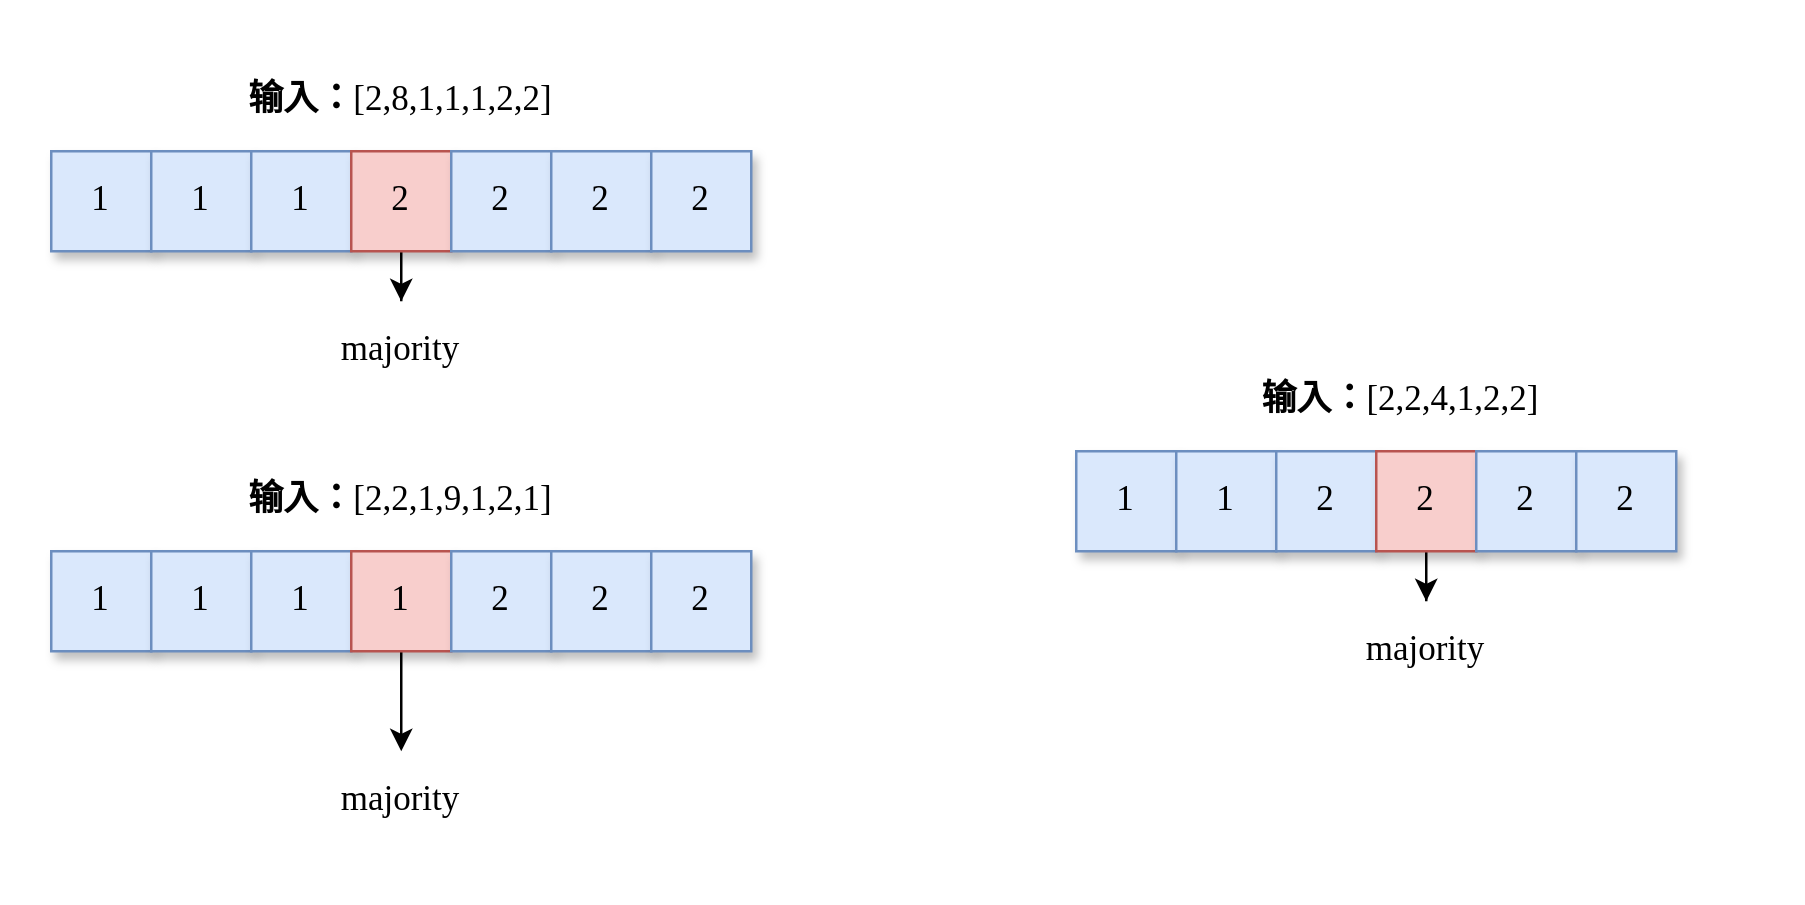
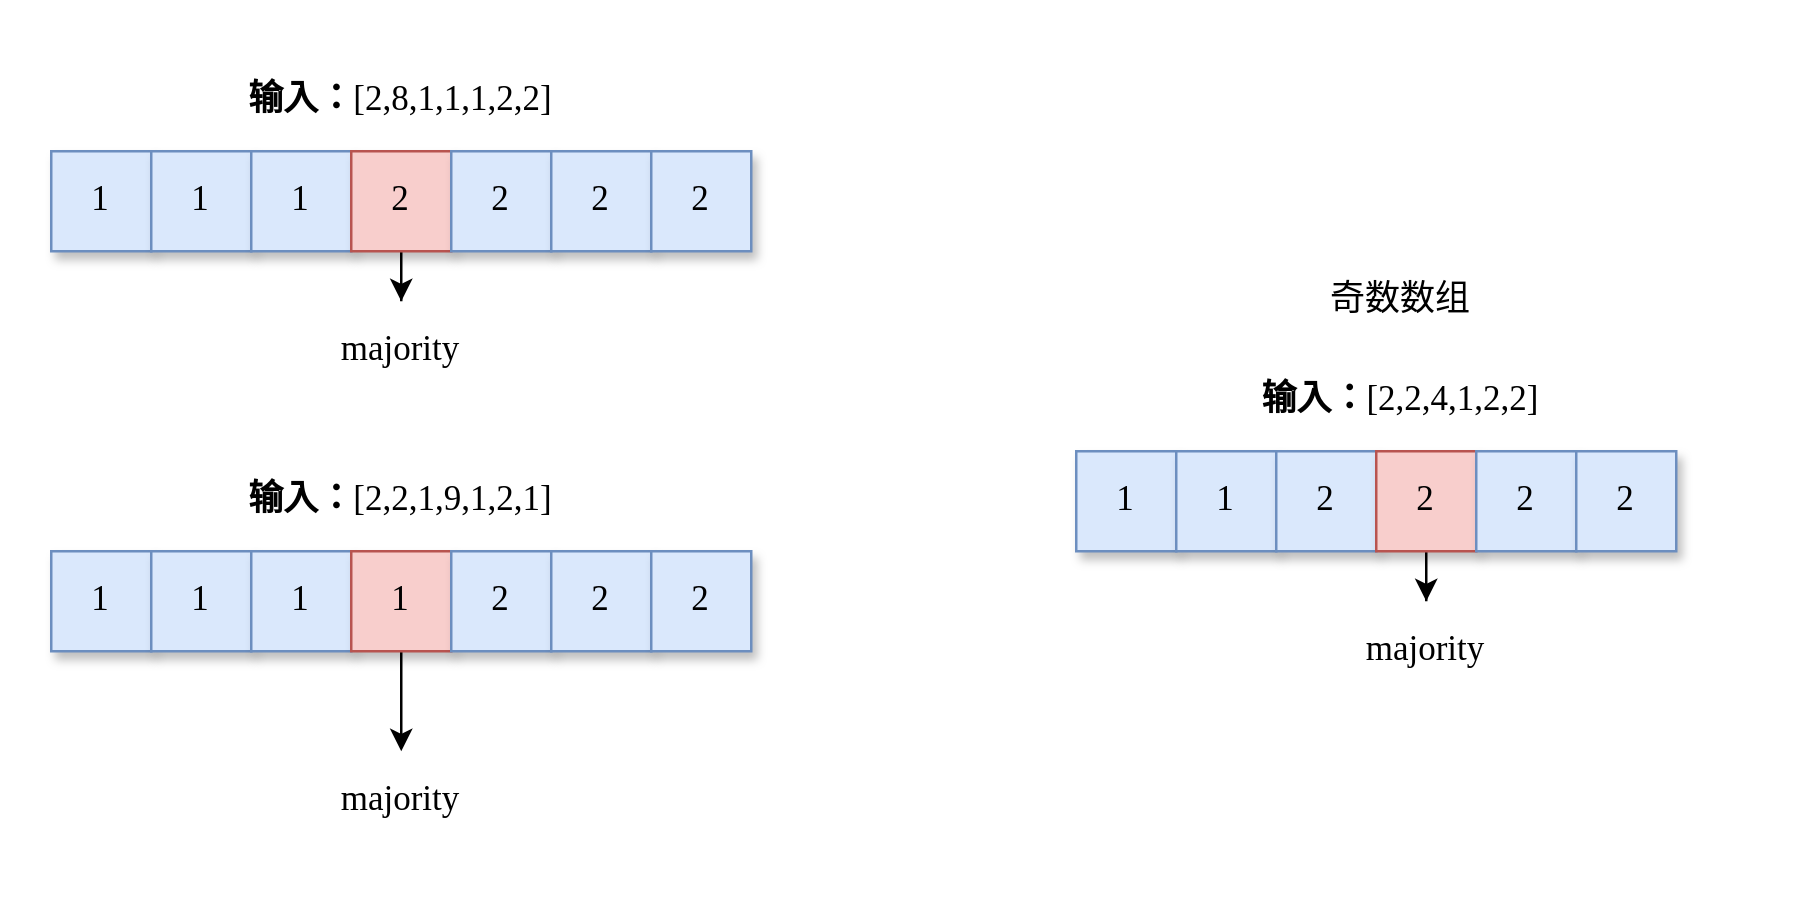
  <mxCell id="0" />
  <mxCell id="1" parent="0" />
  <mxCell id="2" value="&lt;font style=&quot;font-size: 14px&quot; face=&quot;Comic Sans MS&quot;&gt;1&lt;/font&gt;" style="rounded=0;whiteSpace=wrap;html=1;shadow=1;sketch=0;fillColor=#dae8fc;strokeColor=#6c8ebf;" vertex="1" parent="1"><mxGeometry x="20" y="60" width="40" height="40" as="geometry" /></mxCell>
  <mxCell id="3" value="&lt;font style=&quot;font-size: 14px&quot; face=&quot;Comic Sans MS&quot;&gt;1&lt;/font&gt;" style="rounded=0;whiteSpace=wrap;html=1;shadow=1;sketch=0;fillColor=#dae8fc;strokeColor=#6c8ebf;" vertex="1" parent="1"><mxGeometry x="60" y="60" width="40" height="40" as="geometry" /></mxCell>
  <mxCell id="4" value="&lt;font style=&quot;font-size: 14px&quot; face=&quot;Comic Sans MS&quot;&gt;1&lt;/font&gt;" style="rounded=0;whiteSpace=wrap;html=1;shadow=1;sketch=0;fillColor=#dae8fc;strokeColor=#6c8ebf;" vertex="1" parent="1"><mxGeometry x="100" y="60" width="40" height="40" as="geometry" /></mxCell>
  <mxCell id="5" style="edgeStyle=orthogonalEdgeStyle;rounded=0;orthogonalLoop=1;jettySize=auto;html=1;exitX=0.5;exitY=1;exitDx=0;exitDy=0;fontFamily=Comic Sans MS;fontSize=14;" edge="1" parent="1" source="6" target="20"><mxGeometry relative="1" as="geometry" /></mxCell>
  <mxCell id="6" value="&lt;font style=&quot;font-size: 14px&quot; face=&quot;Comic Sans MS&quot;&gt;2&lt;/font&gt;" style="rounded=0;whiteSpace=wrap;html=1;shadow=1;sketch=0;fillColor=#f8cecc;strokeColor=#b85450;" vertex="1" parent="1"><mxGeometry x="140" y="60" width="40" height="40" as="geometry" /></mxCell>
  <mxCell id="7" value="&lt;font style=&quot;font-size: 14px&quot; face=&quot;Comic Sans MS&quot;&gt;2&lt;/font&gt;" style="rounded=0;whiteSpace=wrap;html=1;shadow=1;sketch=0;fillColor=#dae8fc;strokeColor=#6c8ebf;" vertex="1" parent="1"><mxGeometry x="180" y="60" width="40" height="40" as="geometry" /></mxCell>
  <mxCell id="8" value="&lt;font style=&quot;font-size: 14px&quot; face=&quot;Comic Sans MS&quot;&gt;2&lt;/font&gt;" style="rounded=0;whiteSpace=wrap;html=1;shadow=1;sketch=0;fillColor=#dae8fc;strokeColor=#6c8ebf;" vertex="1" parent="1"><mxGeometry x="220" y="60" width="40" height="40" as="geometry" /></mxCell>
  <mxCell id="9" value="&lt;font style=&quot;font-size: 14px&quot; face=&quot;Comic Sans MS&quot;&gt;2&lt;/font&gt;" style="rounded=0;whiteSpace=wrap;html=1;shadow=1;sketch=0;fillColor=#dae8fc;strokeColor=#6c8ebf;" vertex="1" parent="1"><mxGeometry x="260" y="60" width="40" height="40" as="geometry" /></mxCell>
  <mxCell id="10" value="&lt;font style=&quot;font-size: 14px&quot; face=&quot;Comic Sans MS&quot;&gt;1&lt;/font&gt;" style="rounded=0;whiteSpace=wrap;html=1;shadow=1;sketch=0;fillColor=#dae8fc;strokeColor=#6c8ebf;" vertex="1" parent="1"><mxGeometry x="20" y="220" width="40" height="40" as="geometry" /></mxCell>
  <mxCell id="11" value="&lt;font style=&quot;font-size: 14px&quot; face=&quot;Comic Sans MS&quot;&gt;1&lt;/font&gt;" style="rounded=0;whiteSpace=wrap;html=1;shadow=1;sketch=0;fillColor=#dae8fc;strokeColor=#6c8ebf;" vertex="1" parent="1"><mxGeometry x="60" y="220" width="40" height="40" as="geometry" /></mxCell>
  <mxCell id="12" value="&lt;font style=&quot;font-size: 14px&quot; face=&quot;Comic Sans MS&quot;&gt;1&lt;/font&gt;" style="rounded=0;whiteSpace=wrap;html=1;shadow=1;sketch=0;fillColor=#dae8fc;strokeColor=#6c8ebf;" vertex="1" parent="1"><mxGeometry x="100" y="220" width="40" height="40" as="geometry" /></mxCell>
  <mxCell id="13" style="edgeStyle=orthogonalEdgeStyle;rounded=0;orthogonalLoop=1;jettySize=auto;html=1;exitX=0.5;exitY=1;exitDx=0;exitDy=0;entryX=0.5;entryY=0;entryDx=0;entryDy=0;fontFamily=Comic Sans MS;fontSize=14;" edge="1" parent="1" source="14" target="21"><mxGeometry relative="1" as="geometry" /></mxCell>
  <mxCell id="14" value="&lt;font style=&quot;font-size: 14px&quot; face=&quot;Comic Sans MS&quot;&gt;1&lt;/font&gt;" style="rounded=0;whiteSpace=wrap;html=1;shadow=1;sketch=0;fillColor=#f8cecc;strokeColor=#b85450;" vertex="1" parent="1"><mxGeometry x="140" y="220" width="40" height="40" as="geometry" /></mxCell>
  <mxCell id="15" value="&lt;font style=&quot;font-size: 14px&quot; face=&quot;Comic Sans MS&quot;&gt;2&lt;/font&gt;" style="rounded=0;whiteSpace=wrap;html=1;shadow=1;sketch=0;fillColor=#dae8fc;strokeColor=#6c8ebf;" vertex="1" parent="1"><mxGeometry x="180" y="220" width="40" height="40" as="geometry" /></mxCell>
  <mxCell id="16" value="&lt;font style=&quot;font-size: 14px&quot; face=&quot;Comic Sans MS&quot;&gt;2&lt;/font&gt;" style="rounded=0;whiteSpace=wrap;html=1;shadow=1;sketch=0;fillColor=#dae8fc;strokeColor=#6c8ebf;" vertex="1" parent="1"><mxGeometry x="220" y="220" width="40" height="40" as="geometry" /></mxCell>
  <mxCell id="17" value="&lt;font style=&quot;font-size: 14px&quot; face=&quot;Comic Sans MS&quot;&gt;2&lt;/font&gt;" style="rounded=0;whiteSpace=wrap;html=1;shadow=1;sketch=0;fillColor=#dae8fc;strokeColor=#6c8ebf;" vertex="1" parent="1"><mxGeometry x="260" y="220" width="40" height="40" as="geometry" /></mxCell>
  <mxCell id="18" value="&lt;div class=&quot;okr-block-clipboard&quot;&gt;&lt;/div&gt;&lt;div&gt;&lt;blockquote&gt;&lt;b&gt;输入：&lt;/b&gt;[2,8,1,1,1,2,2]&lt;/blockquote&gt;&lt;/div&gt;" style="text;html=1;strokeColor=none;fillColor=none;align=center;verticalAlign=middle;whiteSpace=wrap;rounded=0;shadow=1;sketch=0;fontFamily=Comic Sans MS;fontSize=14;" vertex="1" parent="1"><mxGeometry x="20" y="20" width="280" height="40" as="geometry" /></mxCell>
  <mxCell id="19" value="&lt;div class=&quot;okr-block-clipboard&quot;&gt;&lt;/div&gt;&lt;div&gt;&lt;blockquote&gt;&lt;b&gt;输入：&lt;/b&gt;[2,2,1,9,1,2,1]&lt;/blockquote&gt;&lt;/div&gt;" style="text;html=1;strokeColor=none;fillColor=none;align=center;verticalAlign=middle;whiteSpace=wrap;rounded=0;shadow=1;sketch=0;fontFamily=Comic Sans MS;fontSize=14;" vertex="1" parent="1"><mxGeometry x="20" y="180" width="280" height="40" as="geometry" /></mxCell>
  <mxCell id="20" value="majority" style="text;html=1;strokeColor=none;fillColor=none;align=center;verticalAlign=middle;whiteSpace=wrap;rounded=0;shadow=1;sketch=0;fontFamily=Comic Sans MS;fontSize=14;" vertex="1" parent="1"><mxGeometry x="100" y="120" width="120" height="40" as="geometry" /></mxCell>
  <mxCell id="21" value="majority" style="text;html=1;strokeColor=none;fillColor=none;align=center;verticalAlign=middle;whiteSpace=wrap;rounded=0;shadow=1;sketch=0;fontFamily=Comic Sans MS;fontSize=14;" vertex="1" parent="1"><mxGeometry x="100" y="300" width="120" height="40" as="geometry" /></mxCell>
  <mxCell id="22" value="&lt;font style=&quot;font-size: 14px&quot; face=&quot;Comic Sans MS&quot;&gt;1&lt;/font&gt;" style="rounded=0;whiteSpace=wrap;html=1;shadow=1;sketch=0;fillColor=#dae8fc;strokeColor=#6c8ebf;" vertex="1" parent="1"><mxGeometry x="430" y="180" width="40" height="40" as="geometry" /></mxCell>
  <mxCell id="23" value="&lt;font style=&quot;font-size: 14px&quot; face=&quot;Comic Sans MS&quot;&gt;1&lt;/font&gt;" style="rounded=0;whiteSpace=wrap;html=1;shadow=1;sketch=0;fillColor=#dae8fc;strokeColor=#6c8ebf;" vertex="1" parent="1"><mxGeometry x="470" y="180" width="40" height="40" as="geometry" /></mxCell>
  <mxCell id="24" value="&lt;font style=&quot;font-size: 14px&quot; face=&quot;Comic Sans MS&quot;&gt;2&lt;/font&gt;" style="rounded=0;whiteSpace=wrap;html=1;shadow=1;sketch=0;fillColor=#dae8fc;strokeColor=#6c8ebf;" vertex="1" parent="1"><mxGeometry x="510" y="180" width="40" height="40" as="geometry" /></mxCell>
  <mxCell id="25" style="edgeStyle=orthogonalEdgeStyle;rounded=0;orthogonalLoop=1;jettySize=auto;html=1;exitX=0.5;exitY=1;exitDx=0;exitDy=0;fontFamily=Comic Sans MS;fontSize=14;" edge="1" parent="1" source="26" target="30"><mxGeometry relative="1" as="geometry" /></mxCell>
  <mxCell id="26" value="&lt;font style=&quot;font-size: 14px&quot; face=&quot;Comic Sans MS&quot;&gt;2&lt;/font&gt;" style="rounded=0;whiteSpace=wrap;html=1;shadow=1;sketch=0;fillColor=#f8cecc;strokeColor=#b85450;" vertex="1" parent="1"><mxGeometry x="550" y="180" width="40" height="40" as="geometry" /></mxCell>
  <mxCell id="27" value="&lt;font style=&quot;font-size: 14px&quot; face=&quot;Comic Sans MS&quot;&gt;2&lt;/font&gt;" style="rounded=0;whiteSpace=wrap;html=1;shadow=1;sketch=0;fillColor=#dae8fc;strokeColor=#6c8ebf;" vertex="1" parent="1"><mxGeometry x="590" y="180" width="40" height="40" as="geometry" /></mxCell>
  <mxCell id="28" value="&lt;font style=&quot;font-size: 14px&quot; face=&quot;Comic Sans MS&quot;&gt;2&lt;/font&gt;" style="rounded=0;whiteSpace=wrap;html=1;shadow=1;sketch=0;fillColor=#dae8fc;strokeColor=#6c8ebf;" vertex="1" parent="1"><mxGeometry x="630" y="180" width="40" height="40" as="geometry" /></mxCell>
  <mxCell id="29" value="&lt;div class=&quot;okr-block-clipboard&quot;&gt;&lt;/div&gt;&lt;div&gt;&lt;blockquote&gt;&lt;b&gt;输入：&lt;/b&gt;[2,2,4,1,2,2]&lt;/blockquote&gt;&lt;/div&gt;" style="text;html=1;strokeColor=none;fillColor=none;align=center;verticalAlign=middle;whiteSpace=wrap;rounded=0;shadow=1;sketch=0;fontFamily=Comic Sans MS;fontSize=14;" vertex="1" parent="1"><mxGeometry x="420" y="140" width="280" height="40" as="geometry" /></mxCell>
  <mxCell id="30" value="majority" style="text;html=1;strokeColor=none;fillColor=none;align=center;verticalAlign=middle;whiteSpace=wrap;rounded=0;shadow=1;sketch=0;fontFamily=Comic Sans MS;fontSize=14;" vertex="1" parent="1"><mxGeometry x="510" y="240" width="120" height="40" as="geometry" /></mxCell>
+ <mxCell id="31" value="奇数数组" style="text;html=1;strokeColor=none;fillColor=none;align=center;verticalAlign=middle;whiteSpace=wrap;rounded=0;shadow=1;sketch=0;fontFamily=Comic Sans MS;fontSize=14;fontColor=#000000;" vertex="1" parent="1"><mxGeometry x="500" y="100" width="120" height="40" as="geometry" /></mxCell>
